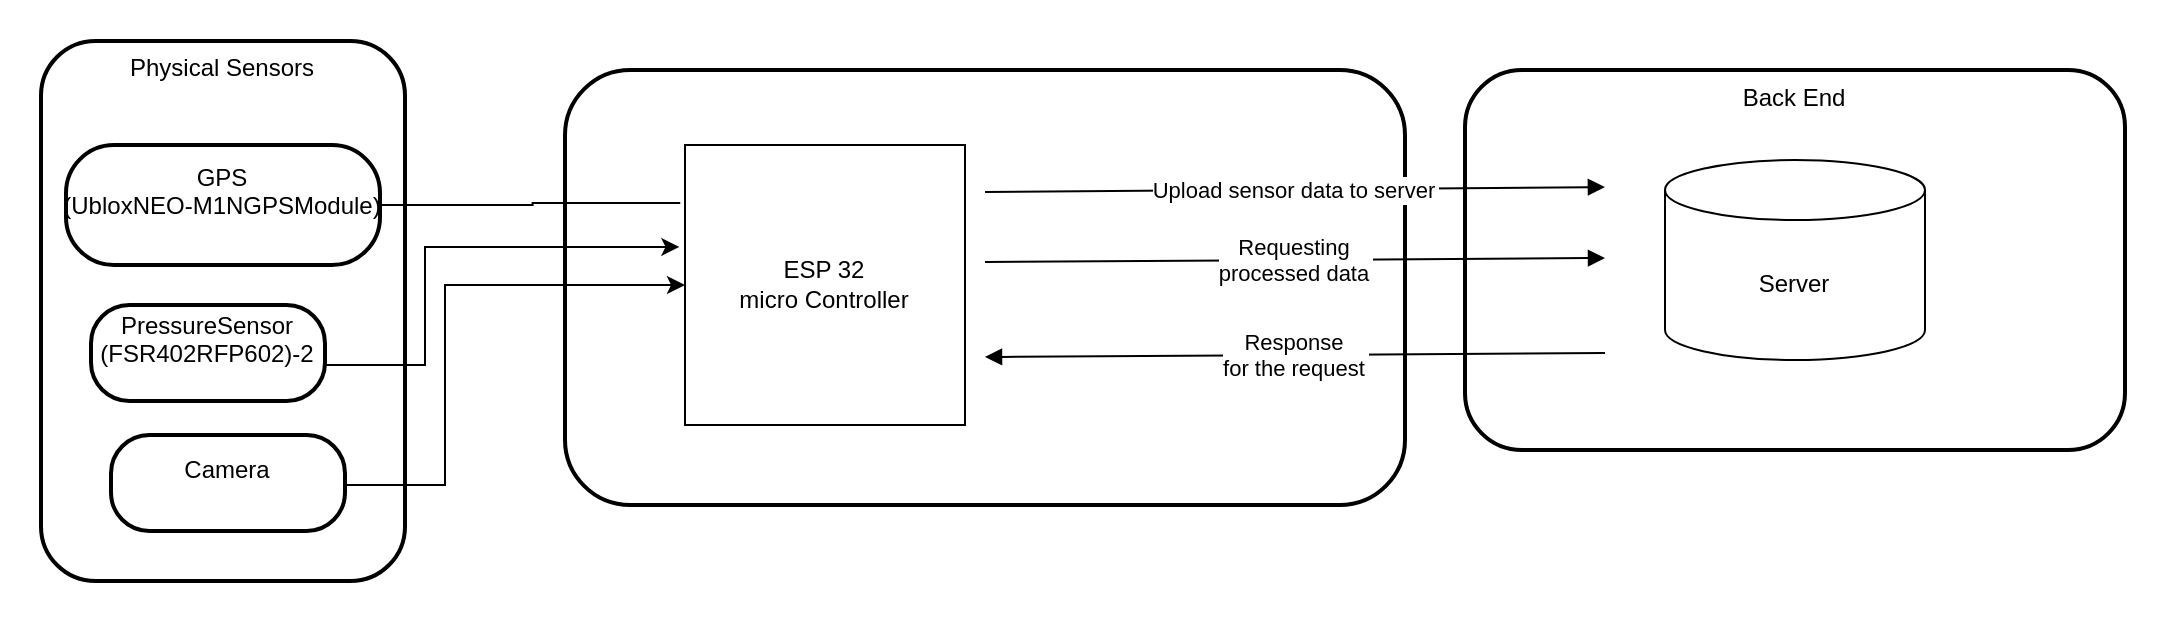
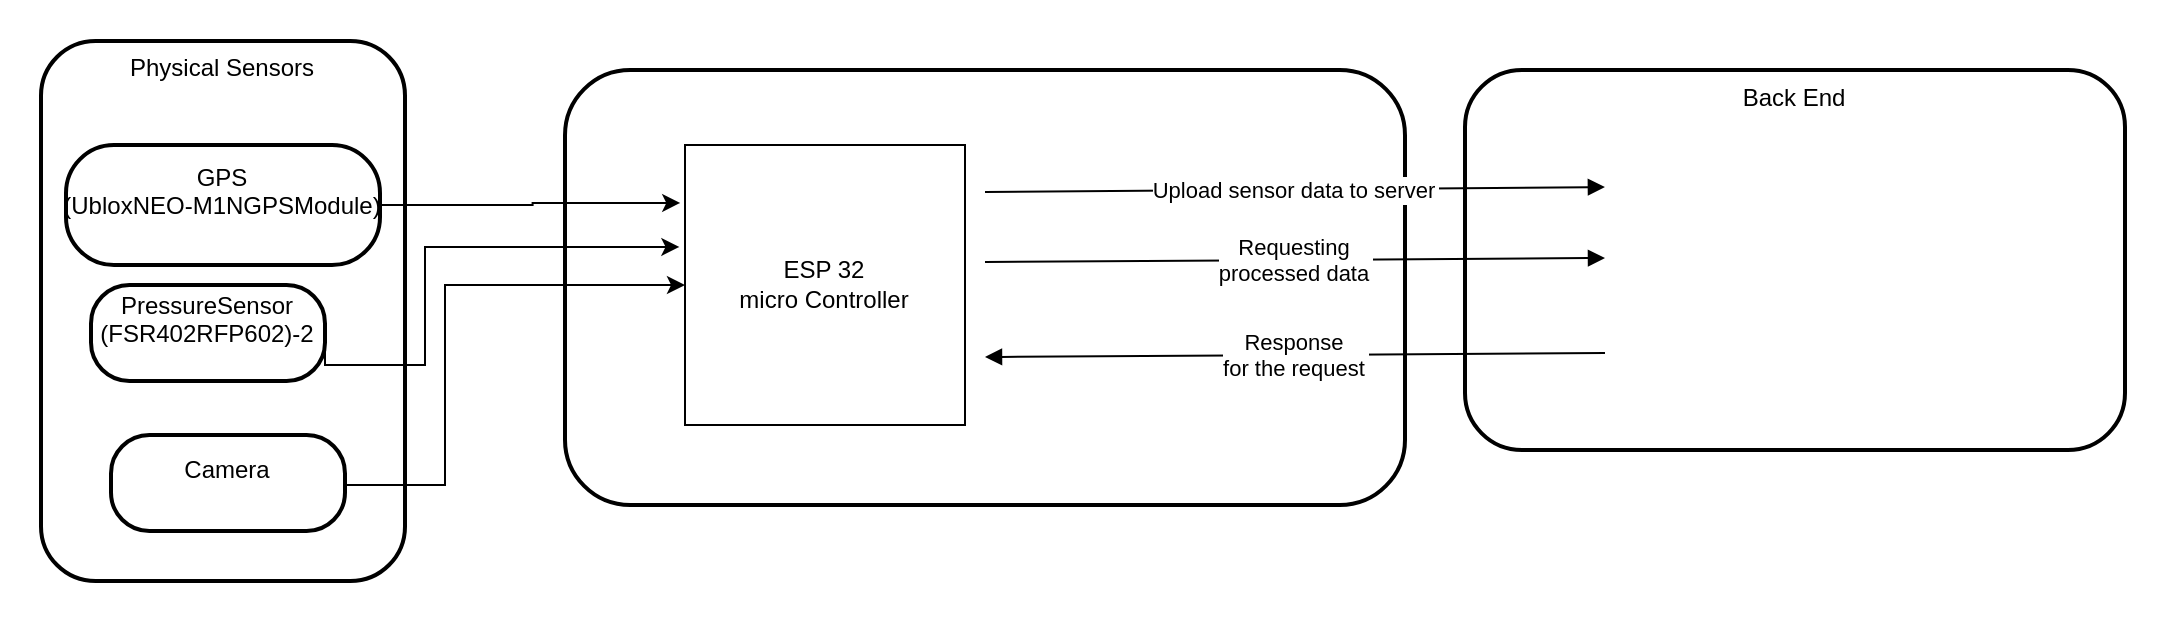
  <mxCell id="0" />
  <mxCell id="1" parent="0" />
  <mxCell id="2" value="Back End" style="whiteSpace=wrap;strokeWidth=2;rounded=1;verticalAlign=top;" parent="1" vertex="1"><mxGeometry x="732" y="34.5" width="330" height="190" as="geometry" /></mxCell>
  <mxCell id="3" value="" style="whiteSpace=wrap;strokeWidth=2;rounded=1;" parent="1" vertex="1"><mxGeometry x="282" y="34.5" width="420" height="217.5" as="geometry" /></mxCell>
  <mxCell id="4" value="Physical Sensors" style="strokeWidth=2;rounded=1;align=center;whiteSpace=wrap;labelPosition=center;verticalLabelPosition=middle;verticalAlign=top;horizontal=1;" parent="1" vertex="1"><mxGeometry x="20" y="20" width="182" height="270" as="geometry" /></mxCell>
  <mxCell id="5" value="&#10;GPS&#10;(UbloxNEO-M1NGPSModule)&#10;&#10;" style="rounded=1;arcSize=40;strokeWidth=2;" parent="1" vertex="1"><mxGeometry x="32.5" y="72" width="157" height="60" as="geometry" /></mxCell>
  <mxCell id="6" value="Upload sensor data to server" style="curved=1;startArrow=none;endArrow=block;entryX=0.212;entryY=0.5;entryDx=0;entryDy=0;entryPerimeter=0;" parent="1" edge="1"><mxGeometry relative="1" as="geometry"><Array as="points" /><mxPoint x="492" y="95.5" as="sourcePoint" /><mxPoint x="801.96" y="93" as="targetPoint" /></mxGeometry></mxCell>
  <mxCell id="7" value="ESP 32&lt;div&gt;micro Controller&lt;/div&gt;" style="whiteSpace=wrap;html=1;aspect=fixed;" parent="1" vertex="1"><mxGeometry x="342" y="72" width="140" height="140" as="geometry" /></mxCell>
- <mxCell id="8" value="Server" style="shape=cylinder3;whiteSpace=wrap;html=1;boundedLbl=1;backgroundOutline=1;size=15;" parent="1" vertex="1"><mxGeometry x="832" y="79.5" width="130" height="100" as="geometry" /></mxCell>
  <mxCell id="9" value="Requesting&#10;processed data" style="curved=1;startArrow=none;endArrow=block;entryX=0.212;entryY=0.5;entryDx=0;entryDy=0;entryPerimeter=0;" parent="1" edge="1"><mxGeometry relative="1" as="geometry"><Array as="points" /><mxPoint x="492" y="130.5" as="sourcePoint" /><mxPoint x="802" y="128.5" as="targetPoint" /></mxGeometry></mxCell>
  <mxCell id="10" value="Response&#10;for the request" style="curved=1;startArrow=none;endArrow=block;entryX=0.212;entryY=0.5;entryDx=0;entryDy=0;entryPerimeter=0;" parent="1" edge="1"><mxGeometry relative="1" as="geometry"><Array as="points" /><mxPoint x="802" y="176" as="sourcePoint" /><mxPoint x="492" y="178" as="targetPoint" /></mxGeometry></mxCell>
  <mxCell id="11" style="edgeStyle=orthogonalEdgeStyle;rounded=0;orthogonalLoop=1;jettySize=auto;html=1;entryX=-0.02;entryY=0.364;entryDx=0;entryDy=0;entryPerimeter=0;exitX=1;exitY=0.5;exitDx=0;exitDy=0;" parent="1" source="12" target="7" edge="1"><mxGeometry relative="1" as="geometry"><Array as="points"><mxPoint x="162" y="182" /><mxPoint x="212" y="182" /><mxPoint x="212" y="123" /></Array></mxGeometry></mxCell>
- <mxCell id="12" value="&#10;PressureSensor&#10;(FSR402RFP602)-2&#10;&#10;" style="rounded=1;arcSize=40;strokeWidth=2;" parent="1" vertex="1"><mxGeometry x="45" y="152" width="117" height="48" as="geometry" /></mxCell>
+ <mxCell id="12" value="&#10;PressureSensor&#10;(FSR402RFP602)-2&#10;&#10;" style="rounded=1;arcSize=40;strokeWidth=2;" parent="1" vertex="1"><mxGeometry x="45" y="142" width="117" height="48" as="geometry" /></mxCell>
  <mxCell id="13" style="edgeStyle=orthogonalEdgeStyle;rounded=0;orthogonalLoop=1;jettySize=auto;html=1;entryX=0;entryY=0.5;entryDx=0;entryDy=0;" parent="1" source="14" target="7" edge="1"><mxGeometry relative="1" as="geometry"><Array as="points"><mxPoint x="222" y="242" /><mxPoint x="222" y="142" /></Array></mxGeometry></mxCell>
  <mxCell id="14" value="&#10;Camera&#10;&#10;" style="rounded=1;arcSize=40;strokeWidth=2;" parent="1" vertex="1"><mxGeometry x="55" y="217" width="117" height="48" as="geometry" /></mxCell>
- <mxCell id="15" style="edgeStyle=orthogonalEdgeStyle;rounded=0;orthogonalLoop=1;jettySize=auto;html=1;exitX=1;exitY=0.5;exitDx=0;exitDy=0;entryX=-0.017;entryY=0.207;entryDx=0;entryDy=0;entryPerimeter=0;endArrow=none;" parent="1" source="5" target="7" edge="1"><mxGeometry relative="1" as="geometry"><mxPoint x="332" y="102" as="targetPoint" /></mxGeometry></mxCell>
+ <mxCell id="15" style="edgeStyle=orthogonalEdgeStyle;rounded=0;orthogonalLoop=1;jettySize=auto;html=1;exitX=1;exitY=0.5;exitDx=0;exitDy=0;entryX=-0.017;entryY=0.207;entryDx=0;entryDy=0;entryPerimeter=0;" parent="1" source="5" target="7" edge="1"><mxGeometry relative="1" as="geometry"><mxPoint x="332" y="102" as="targetPoint" /></mxGeometry></mxCell>
